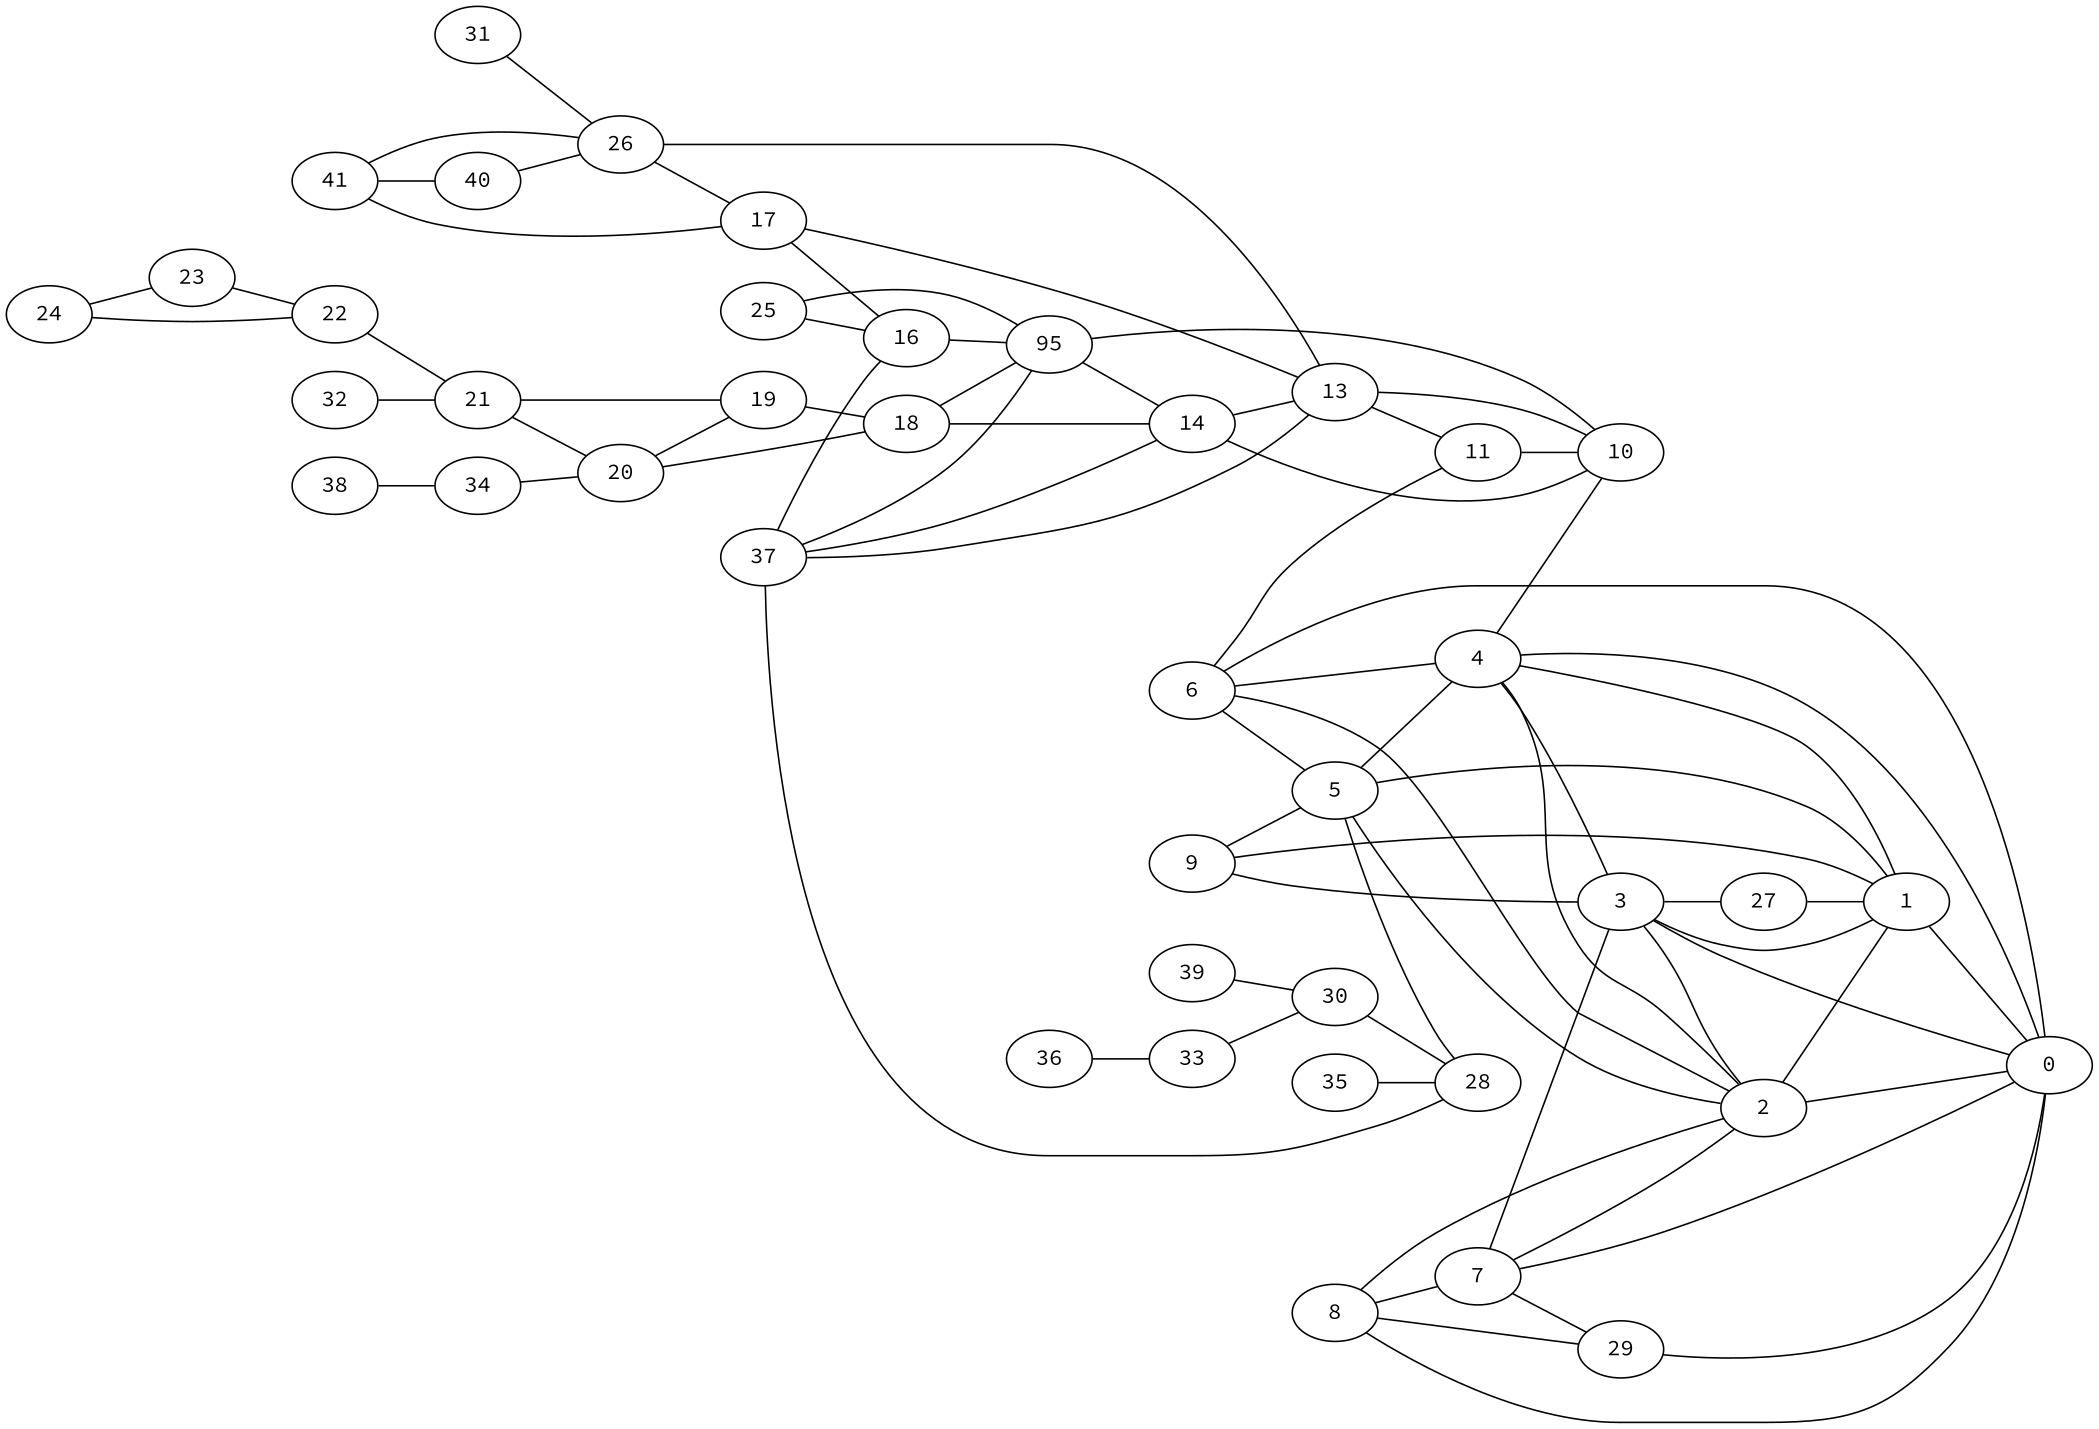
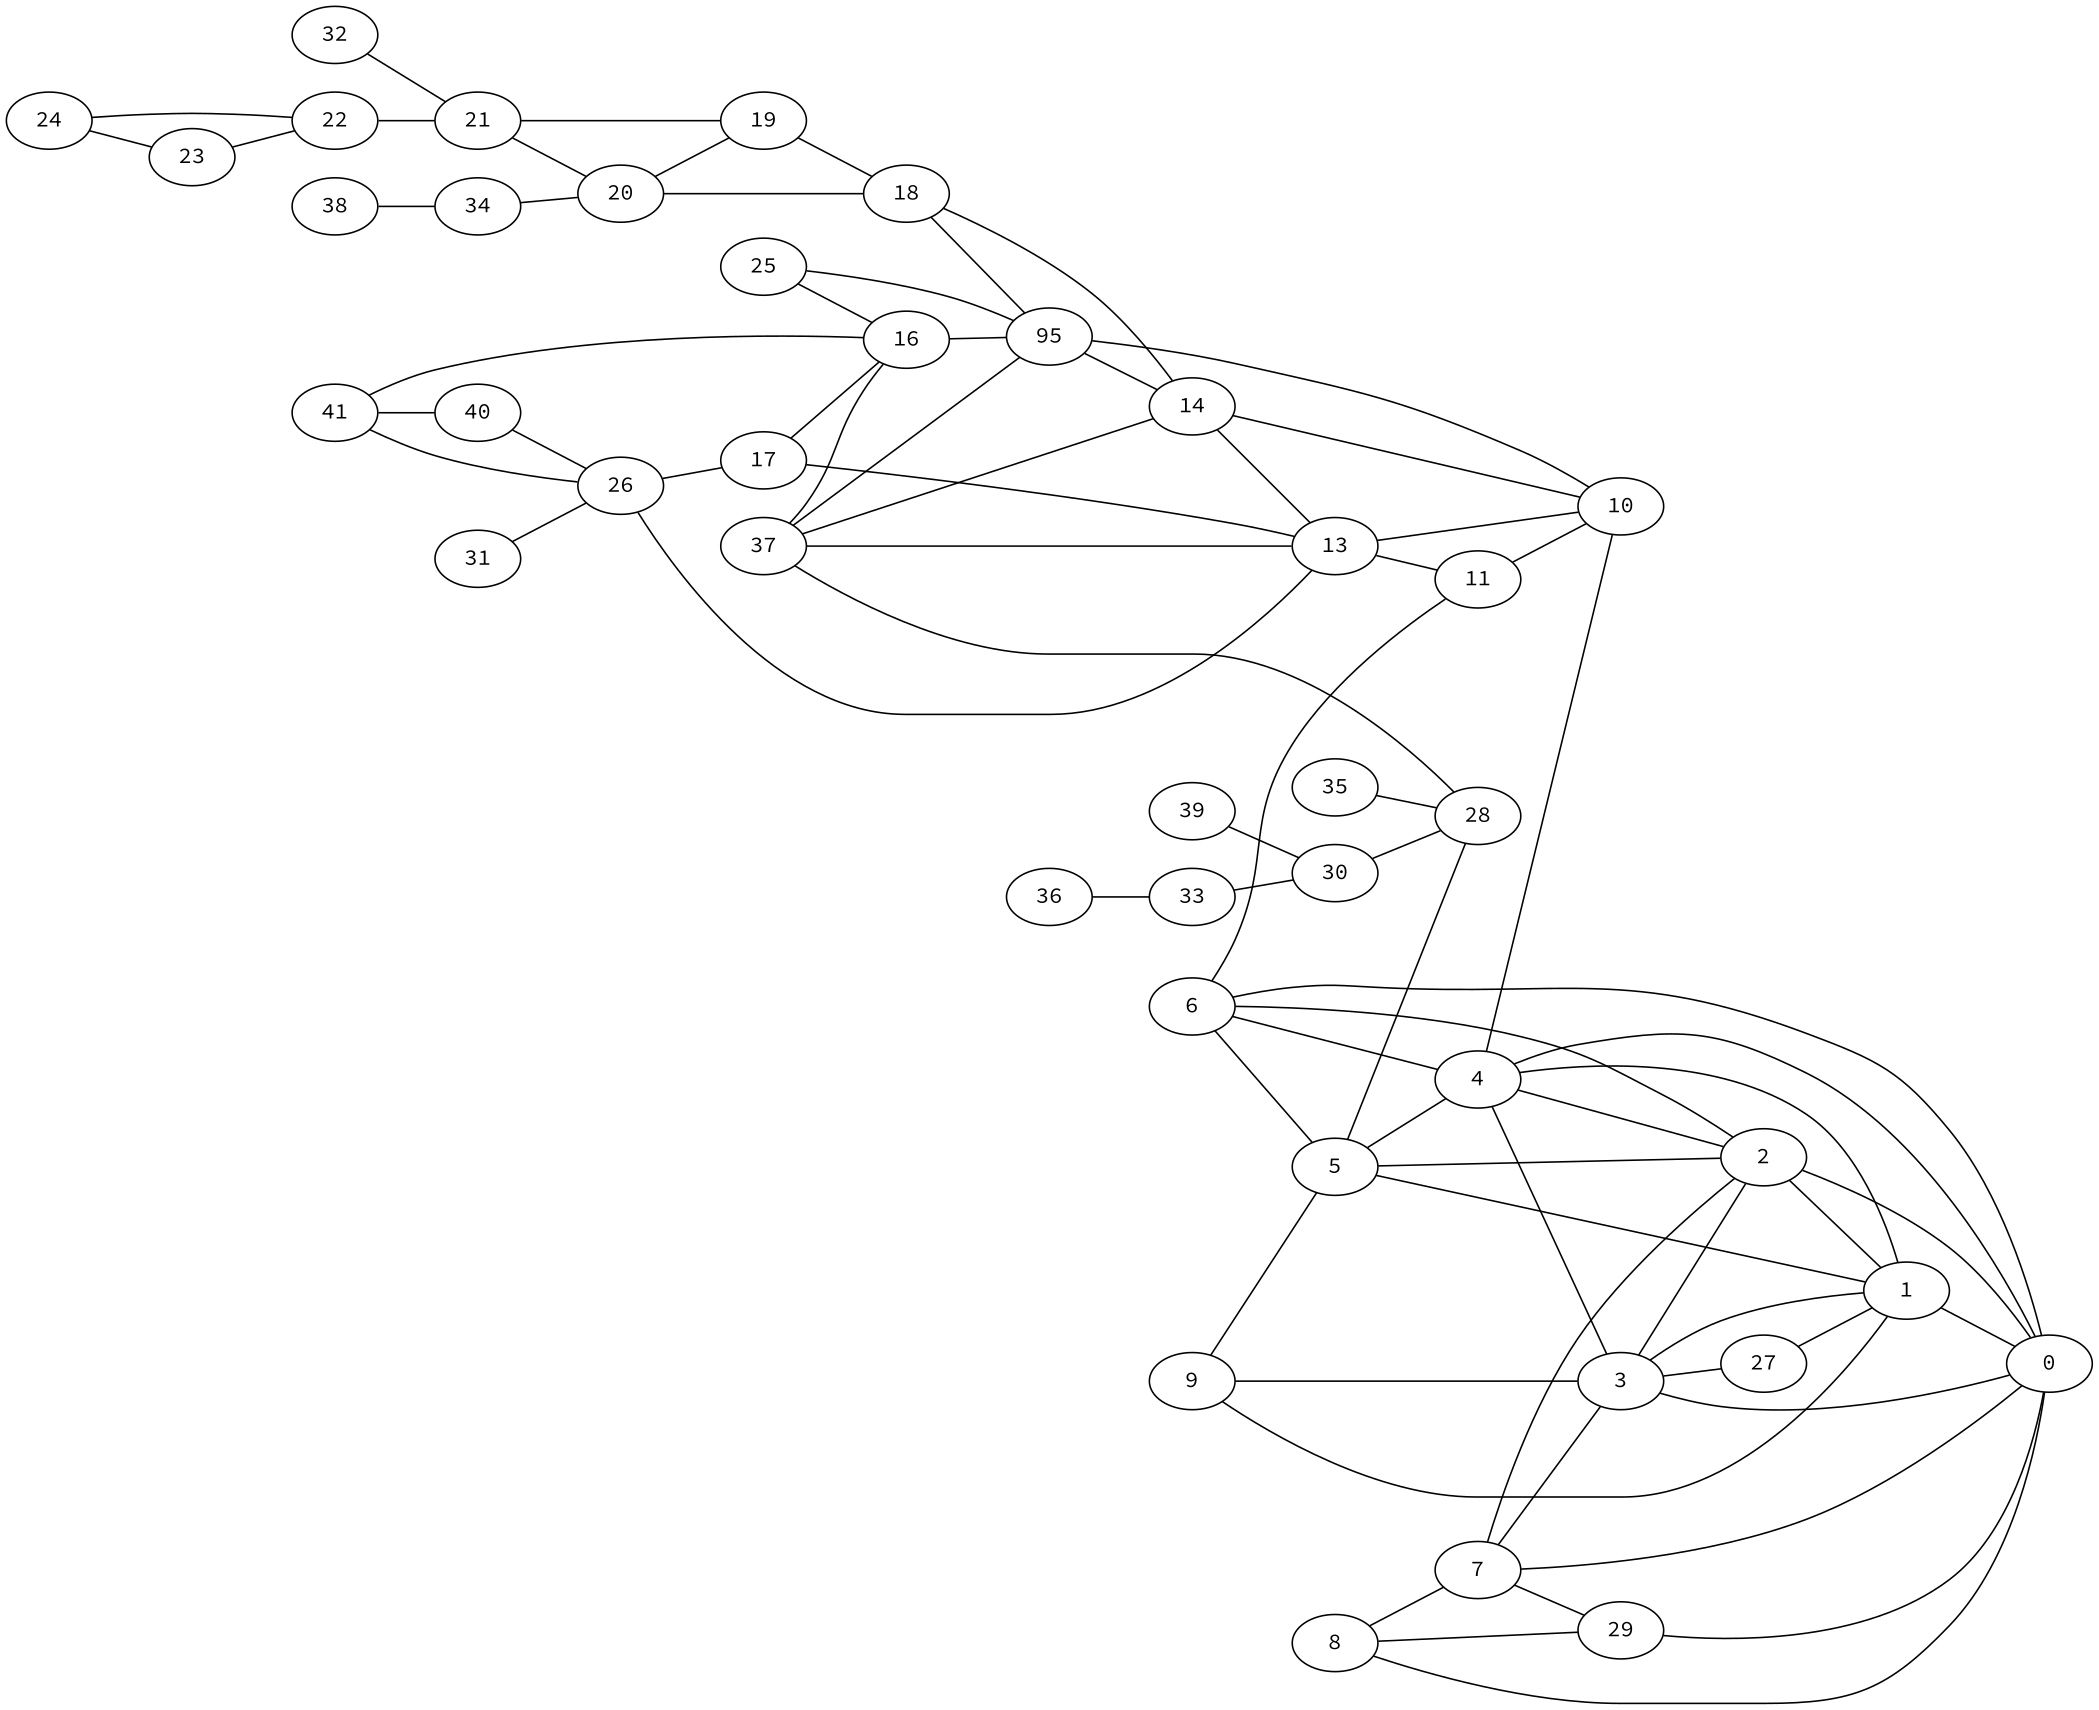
  graph {
    fontname="Source Code Pro"
    rankdir=LR
    node [fontname="Source Code Pro"]
    edge [fontname="Source Code Pro"]
    34
    20
    18
    19
    14
    n6 [label=95]
    24
    23
    22
    21
    7
    0
    2
    3
    29
    1
    27
    13
    10
    11
    9
    5
    28
    4
    39
    30
    26
    17
    16
    36
    33
    31
    6
    8
    40
    25
    41
    38
    37
    32
    35
    34 -- 20
    20 -- 18
    20 -- 19
    18 -- 14
    18 -- n6
    19 -- 18
    14 -- 13
    14 -- 10
    n6 -- 14
    n6 -- 10
    24 -- 23
    24 -- 22
    23 -- 22
    22 -- 21
    21 -- 20
    21 -- 19
    7 -- 0
    7 -- 2
    7 -- 3
    7 -- 29
    2 -- 0
    2 -- 1
    3 -- 0
    3 -- 2
    3 -- 1
    3 -- 27
    29 -- 0
    1 -- 0
    27 -- 1
    13 -- 10
    13 -- 11
    11 -- 10
    9 -- 3
    9 -- 1
    9 -- 5
    5 -- 2
    5 -- 1
    5 -- 28
    5 -- 4
    4 -- 0
    4 -- 2
    4 -- 3
    4 -- 1
    4 -- 10
    39 -- 30
    30 -- 28
    26 -- 13
    26 -- 17
    17 -- 13
    17 -- 16
    16 -- n6
    36 -- 33
    33 -- 30
    31 -- 26
    6 -- 0
    6 -- 2
    6 -- 11
    6 -- 5
    6 -- 4
    8 -- 7
    8 -- 0
-   8 -- 2
    8 -- 29
    40 -- 26
    25 -- n6
    25 -- 16
    41 -- 26
-   41 -- 17
+   41 -- 16
    41 -- 40
    38 -- 34
    37 -- 14
    37 -- n6
    37 -- 13
    37 -- 28
    37 -- 16
    32 -- 21
    35 -- 28
  }
